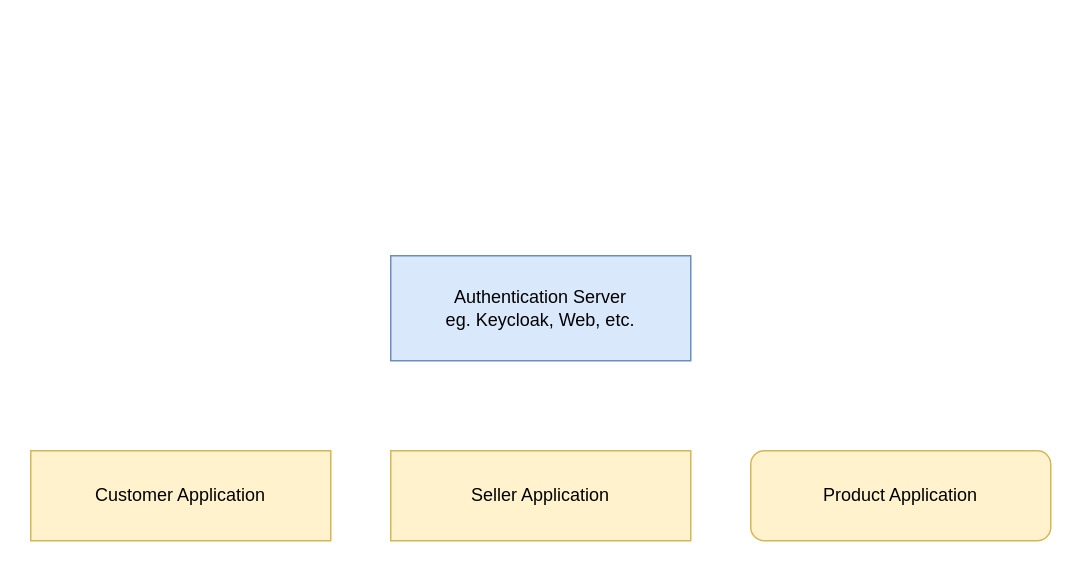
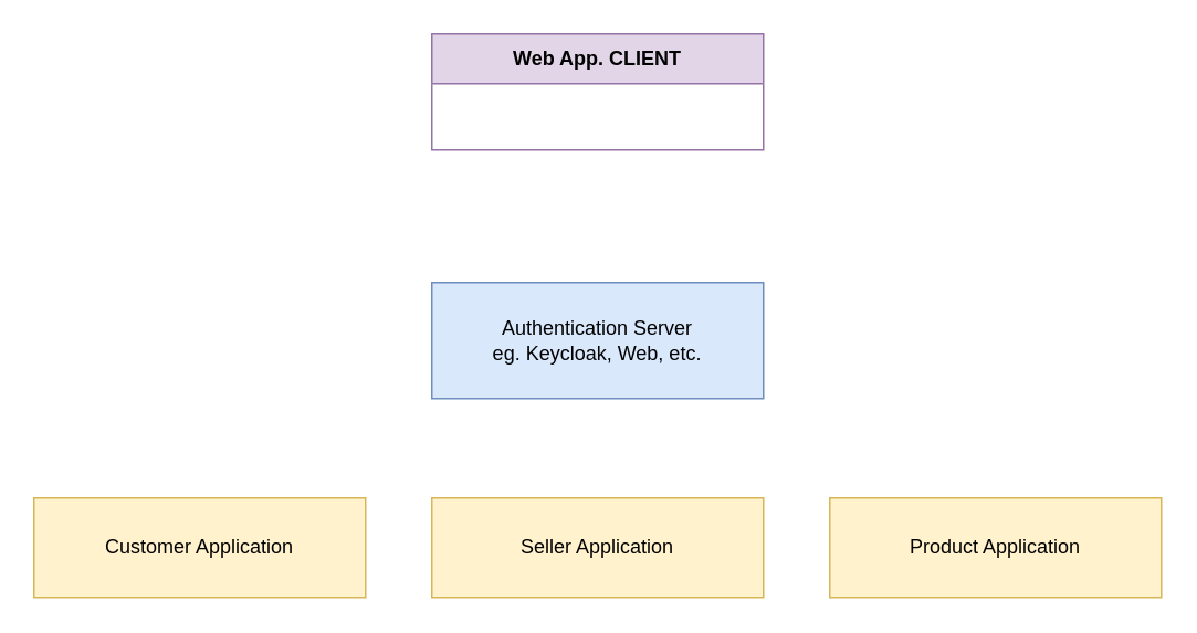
  <mxCell id="0" />
  <mxCell id="1" parent="0" />
+ <mxCell id="2" value="Web App. CLIENT" style="swimlane;whiteSpace=wrap;html=1;startSize=30;fillColor=#e1d5e7;strokeColor=#9673a6;" vertex="1" parent="1"><mxGeometry x="260" y="20" width="200" height="70" as="geometry" /></mxCell>
  <mxCell id="3" value="Authentication Server&lt;br&gt;eg. Keycloak, Web, etc." style="rounded=0;whiteSpace=wrap;html=1;fillColor=#dae8fc;strokeColor=#6c8ebf;" vertex="1" parent="1"><mxGeometry x="260" y="170" width="200" height="70" as="geometry" /></mxCell>
  <mxCell id="4" value="Customer Application" style="rounded=0;whiteSpace=wrap;html=1;fillColor=#fff2cc;strokeColor=#d6b656;" vertex="1" parent="1"><mxGeometry x="20" y="300" width="200" height="60" as="geometry" /></mxCell>
  <mxCell id="5" value="Seller Application" style="rounded=0;whiteSpace=wrap;html=1;fillColor=#fff2cc;strokeColor=#d6b656;" vertex="1" parent="1"><mxGeometry x="260" y="300" width="200" height="60" as="geometry" /></mxCell>
- <mxCell id="6" value="Product Application" style="whiteSpace=wrap;html=1;fillColor=#fff2cc;strokeColor=#d6b656;rounded=1;" vertex="1" parent="1"><mxGeometry x="500" y="300" width="200" height="60" as="geometry" /></mxCell>
+ <mxCell id="6" value="Product Application" style="rounded=0;whiteSpace=wrap;html=1;fillColor=#fff2cc;strokeColor=#d6b656;" vertex="1" parent="1"><mxGeometry x="500" y="300" width="200" height="60" as="geometry" /></mxCell>
